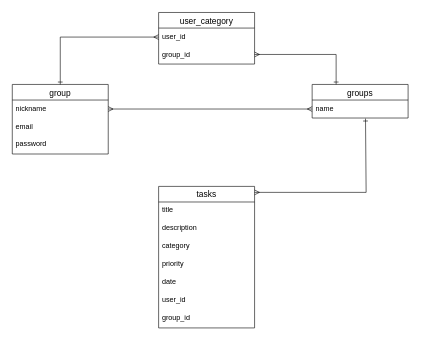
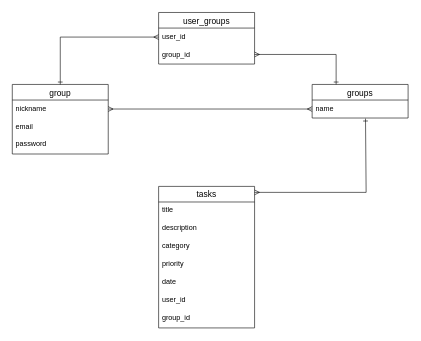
  <mxCell id="0" />
  <mxCell id="1" parent="0" />
  <mxCell id="2" value="group" style="swimlane;fontStyle=0;childLayout=stackLayout;horizontal=1;startSize=26;horizontalStack=0;resizeParent=1;resizeParentMax=0;resizeLast=0;collapsible=1;marginBottom=0;align=center;fontSize=14;" vertex="1" parent="1"><mxGeometry x="20" y="140" width="160" height="116" as="geometry" /></mxCell>
  <mxCell id="3" value="nickname" style="text;strokeColor=none;fillColor=none;spacingLeft=4;spacingRight=4;overflow=hidden;rotatable=0;points=[[0,0.5],[1,0.5]];portConstraint=eastwest;fontSize=12;" vertex="1" parent="2"><mxGeometry y="26" width="160" height="30" as="geometry" /></mxCell>
  <mxCell id="4" value="email" style="text;strokeColor=none;fillColor=none;spacingLeft=4;spacingRight=4;overflow=hidden;rotatable=0;points=[[0,0.5],[1,0.5]];portConstraint=eastwest;fontSize=12;" vertex="1" parent="2"><mxGeometry y="56" width="160" height="30" as="geometry" /></mxCell>
  <mxCell id="5" value="password" style="text;strokeColor=none;fillColor=none;spacingLeft=4;spacingRight=4;overflow=hidden;rotatable=0;points=[[0,0.5],[1,0.5]];portConstraint=eastwest;fontSize=12;" vertex="1" parent="2"><mxGeometry y="86" width="160" height="30" as="geometry" /></mxCell>
  <mxCell id="6" value="tasks" style="swimlane;fontStyle=0;childLayout=stackLayout;horizontal=1;startSize=26;horizontalStack=0;resizeParent=1;resizeParentMax=0;resizeLast=0;collapsible=1;marginBottom=0;align=center;fontSize=14;" vertex="1" parent="1"><mxGeometry x="264" y="310" width="160" height="236" as="geometry" /></mxCell>
  <mxCell id="7" value="title" style="text;strokeColor=none;fillColor=none;spacingLeft=4;spacingRight=4;overflow=hidden;rotatable=0;points=[[0,0.5],[1,0.5]];portConstraint=eastwest;fontSize=12;" vertex="1" parent="6"><mxGeometry y="26" width="160" height="30" as="geometry" /></mxCell>
  <mxCell id="8" value="description" style="text;strokeColor=none;fillColor=none;spacingLeft=4;spacingRight=4;overflow=hidden;rotatable=0;points=[[0,0.5],[1,0.5]];portConstraint=eastwest;fontSize=12;" vertex="1" parent="6"><mxGeometry y="56" width="160" height="30" as="geometry" /></mxCell>
  <mxCell id="9" value="category" style="text;strokeColor=none;fillColor=none;spacingLeft=4;spacingRight=4;overflow=hidden;rotatable=0;points=[[0,0.5],[1,0.5]];portConstraint=eastwest;fontSize=12;" vertex="1" parent="6"><mxGeometry y="86" width="160" height="30" as="geometry" /></mxCell>
  <mxCell id="10" value="priority" style="text;strokeColor=none;fillColor=none;spacingLeft=4;spacingRight=4;overflow=hidden;rotatable=0;points=[[0,0.5],[1,0.5]];portConstraint=eastwest;fontSize=12;" vertex="1" parent="6"><mxGeometry y="116" width="160" height="30" as="geometry" /></mxCell>
  <mxCell id="11" value="date" style="text;strokeColor=none;fillColor=none;spacingLeft=4;spacingRight=4;overflow=hidden;rotatable=0;points=[[0,0.5],[1,0.5]];portConstraint=eastwest;fontSize=12;" vertex="1" parent="6"><mxGeometry y="146" width="160" height="30" as="geometry" /></mxCell>
  <mxCell id="12" value="user_id" style="text;strokeColor=none;fillColor=none;spacingLeft=4;spacingRight=4;overflow=hidden;rotatable=0;points=[[0,0.5],[1,0.5]];portConstraint=eastwest;fontSize=12;" vertex="1" parent="6"><mxGeometry y="176" width="160" height="30" as="geometry" /></mxCell>
  <mxCell id="13" value="group_id" style="text;strokeColor=none;fillColor=none;spacingLeft=4;spacingRight=4;overflow=hidden;rotatable=0;points=[[0,0.5],[1,0.5]];portConstraint=eastwest;fontSize=12;" vertex="1" parent="6"><mxGeometry y="206" width="160" height="30" as="geometry" /></mxCell>
  <mxCell id="14" value="groups" style="swimlane;fontStyle=0;childLayout=stackLayout;horizontal=1;startSize=26;horizontalStack=0;resizeParent=1;resizeParentMax=0;resizeLast=0;collapsible=1;marginBottom=0;align=center;fontSize=14;" vertex="1" parent="1"><mxGeometry x="520" y="140" width="160" height="56" as="geometry" /></mxCell>
  <mxCell id="15" value="name" style="text;strokeColor=none;fillColor=none;spacingLeft=4;spacingRight=4;overflow=hidden;rotatable=0;points=[[0,0.5],[1,0.5]];portConstraint=eastwest;fontSize=12;" vertex="1" parent="14"><mxGeometry y="26" width="160" height="30" as="geometry" /></mxCell>
- <mxCell id="16" value="user_category" style="swimlane;fontStyle=0;childLayout=stackLayout;horizontal=1;startSize=26;horizontalStack=0;resizeParent=1;resizeParentMax=0;resizeLast=0;collapsible=1;marginBottom=0;align=center;fontSize=14;" vertex="1" parent="1"><mxGeometry x="264" y="20" width="160" height="86" as="geometry" /></mxCell>
+ <mxCell id="16" value="user_groups" style="swimlane;fontStyle=0;childLayout=stackLayout;horizontal=1;startSize=26;horizontalStack=0;resizeParent=1;resizeParentMax=0;resizeLast=0;collapsible=1;marginBottom=0;align=center;fontSize=14;" vertex="1" parent="1"><mxGeometry x="264" y="20" width="160" height="86" as="geometry" /></mxCell>
  <mxCell id="17" value="user_id" style="text;strokeColor=none;fillColor=none;spacingLeft=4;spacingRight=4;overflow=hidden;rotatable=0;points=[[0,0.5],[1,0.5]];portConstraint=eastwest;fontSize=12;" vertex="1" parent="16"><mxGeometry y="26" width="160" height="30" as="geometry" /></mxCell>
  <mxCell id="18" value="group_id" style="text;strokeColor=none;fillColor=none;spacingLeft=4;spacingRight=4;overflow=hidden;rotatable=0;points=[[0,0.5],[1,0.5]];portConstraint=eastwest;fontSize=12;" vertex="1" parent="16"><mxGeometry y="56" width="160" height="30" as="geometry" /></mxCell>
  <mxCell id="19" value="" style="endArrow=ERmany;html=1;rounded=0;entryX=0;entryY=0.5;entryDx=0;entryDy=0;startArrow=ERmany;startFill=0;endFill=0;" edge="1" parent="1" target="15"><mxGeometry relative="1" as="geometry"><mxPoint x="180" y="181" as="sourcePoint" /><mxPoint x="340" y="180" as="targetPoint" /></mxGeometry></mxCell>
  <mxCell id="20" value="" style="endArrow=ERmany;html=1;rounded=0;exitX=0.5;exitY=0;exitDx=0;exitDy=0;entryX=0;entryY=0.5;entryDx=0;entryDy=0;startArrow=ERone;startFill=0;endFill=0;" edge="1" parent="1" source="2" target="17"><mxGeometry relative="1" as="geometry"><mxPoint x="104" y="90" as="sourcePoint" /><mxPoint x="264" y="90" as="targetPoint" /><Array as="points"><mxPoint x="100" y="61" /></Array></mxGeometry></mxCell>
  <mxCell id="21" value="" style="endArrow=ERone;html=1;rounded=0;entryX=0.25;entryY=0;entryDx=0;entryDy=0;startArrow=ERmany;startFill=0;endFill=0;" edge="1" parent="1" target="14"><mxGeometry relative="1" as="geometry"><mxPoint x="424" y="90" as="sourcePoint" /><mxPoint x="584" y="90" as="targetPoint" /><Array as="points"><mxPoint x="560" y="90" /></Array></mxGeometry></mxCell>
  <mxCell id="22" value="" style="endArrow=ERone;html=1;rounded=0;entryX=0.556;entryY=1.033;entryDx=0;entryDy=0;entryPerimeter=0;startArrow=ERmany;startFill=0;endFill=0;" edge="1" parent="1" target="15"><mxGeometry relative="1" as="geometry"><mxPoint x="424" y="320" as="sourcePoint" /><mxPoint x="584" y="320" as="targetPoint" /><Array as="points"><mxPoint x="610" y="320" /></Array></mxGeometry></mxCell>
